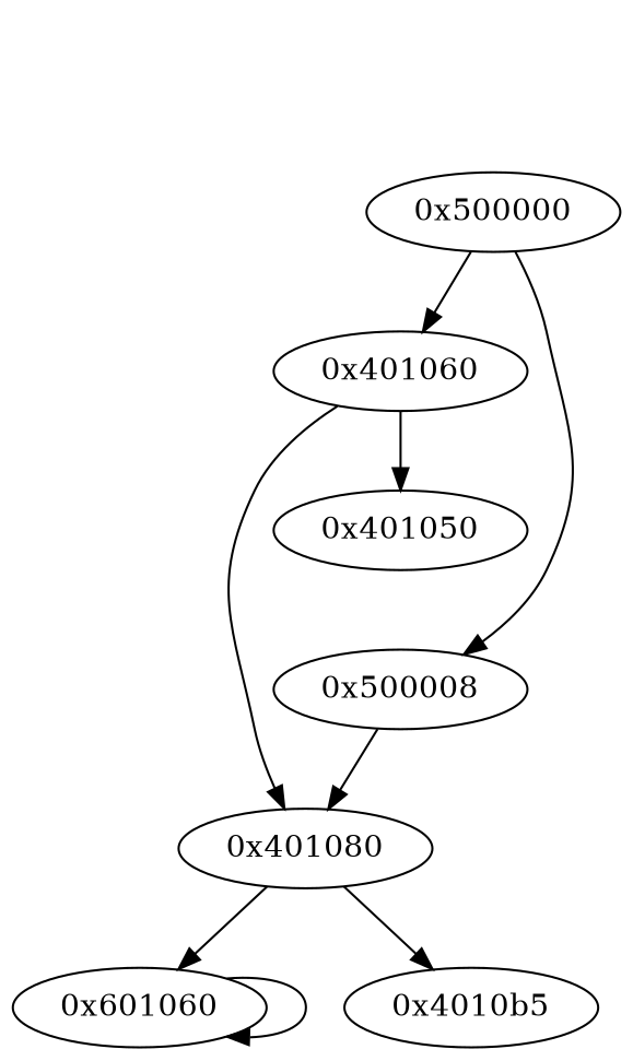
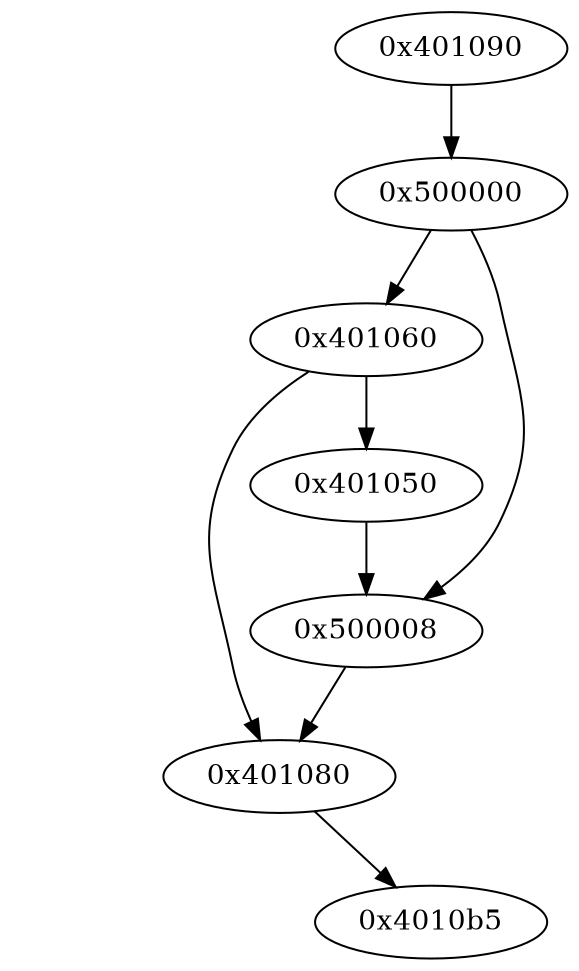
  digraph {
+   n1 [label="0x401090"]
    n2 [label="0x500000"]
    n3 [label="0x401060"]
    n4 [label="0x500008"]
    n5 [label="0x401050"]
    n6 [label="0x401080"]
-   n7 [label="0x601060"]
    n8 [label="0x4010b5"]
+   n1 -> n2
    n2 -> n3
    n2 -> n4
    n3 -> n5
    n3 -> n6
    n4 -> n6
-   n6 -> n7
+   n5 -> n4
    n6 -> n8
-   n7 -> n7
  }
